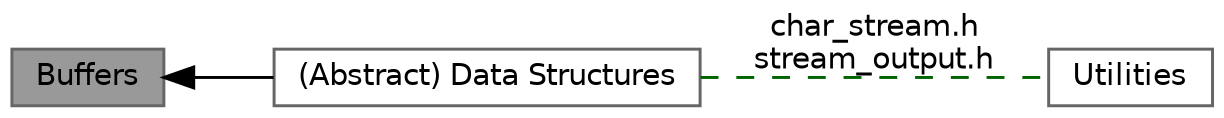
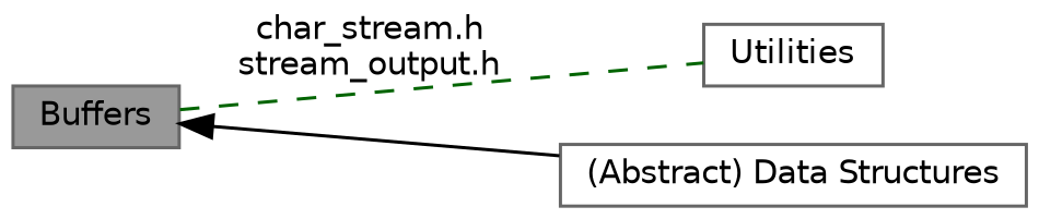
  digraph {
    rankdir=LR
    node [color=grey40 fillcolor=white fontname=Helvetica fontsize=10 shape=box style=filled]
    edge [fontname=Helvetica fontsize=10 labelfontname=Helvetica labelfontsize=10 shape=plaintext]
    n1 [color=gray40 fillcolor=grey60 fontcolor=black height=0.2 label=Buffers width=0.4]
    n2 [height=0.2 label=Utilities width=0.4]
    n3 [height=0.2 label="(Abstract) Data Structures" width=0.4]
-   n3 -> n2 [color=darkgreen dir=none label="char_stream.h\nstream_output.h" style=dashed]
+   n1 -> n2 [color=darkgreen dir=none label="char_stream.h\nstream_output.h" style=dashed]
    n1 -> n3 [dir=back style=solid]
  }
